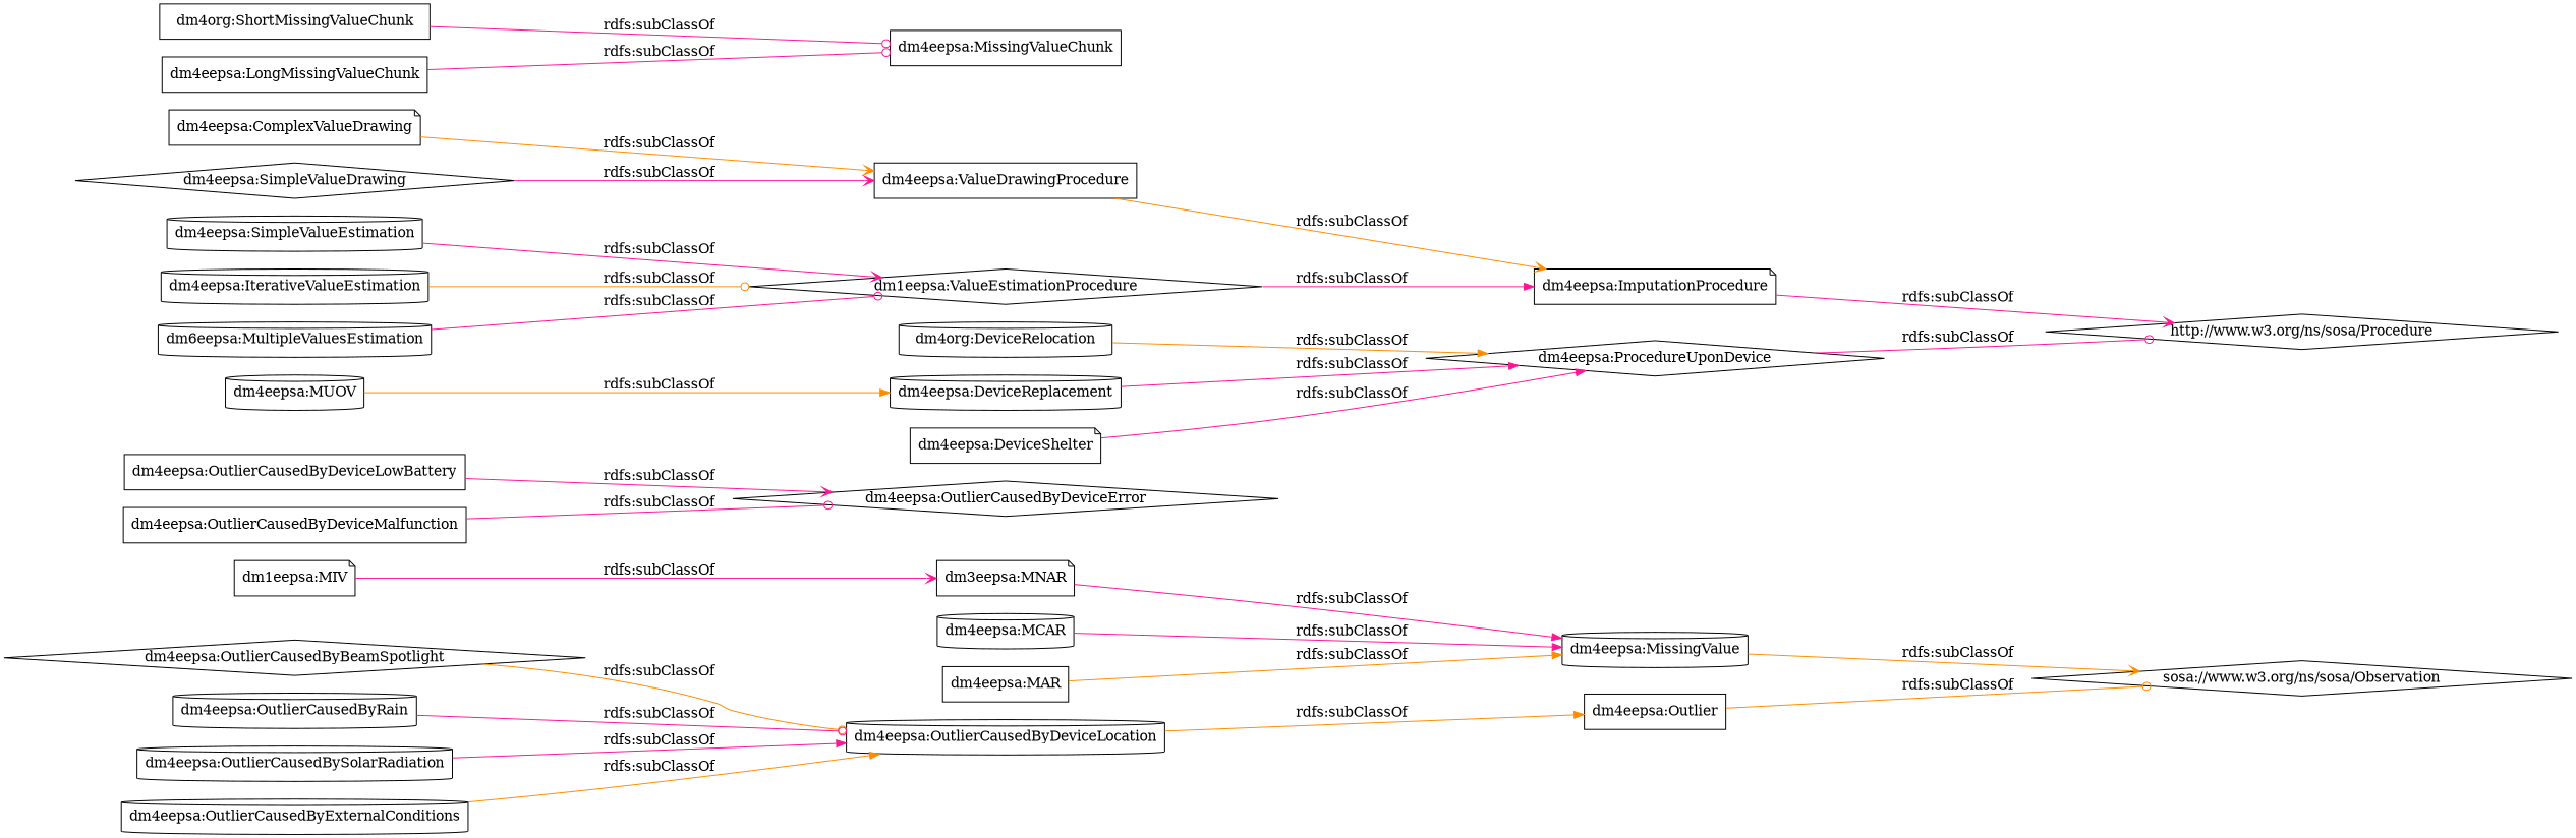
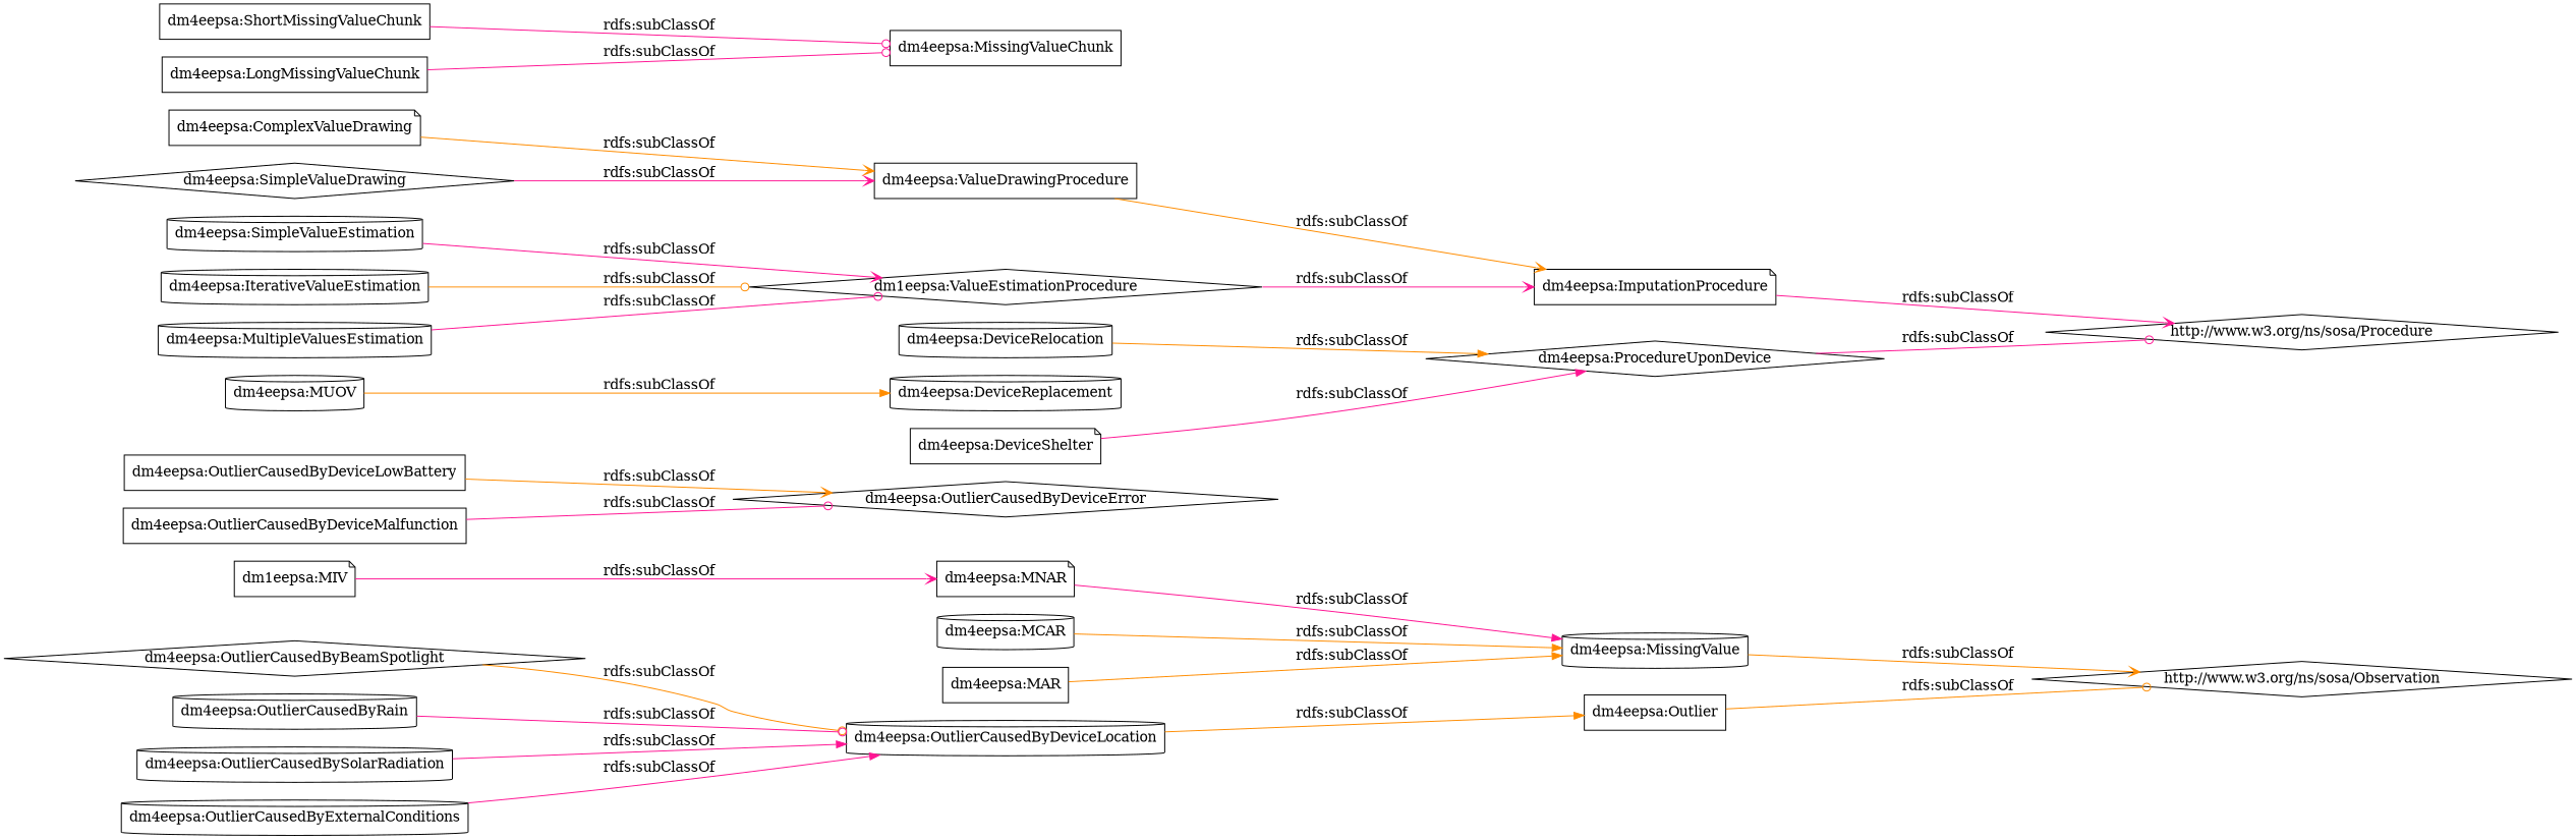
  digraph {
    rankdir=LR
    node [color=black shape=cylinder]
    edge [arrowhead=normal color=deeppink]
    "dm4eepsa:Outlier" [shape=box]
-   "http://www.w3.org/ns/sosa/Observation" [shape=diamond label="sosa://www.w3.org/ns/sosa/Observation"]
+   "http://www.w3.org/ns/sosa/Observation" [shape=diamond]
    "dm4eepsa:OutlierCausedByDeviceLowBattery" [shape=box]
    "dm4eepsa:OutlierCausedByDeviceError" [shape=diamond]
    "dm4eepsa:OutlierCausedByDeviceMalfunction" [shape=box]
    "dm4eepsa:ProcedureUponDevice" [shape=diamond]
-   "dm4eepsa:DeviceRelocation" [label="dm4org:DeviceRelocation"]
+   "dm4eepsa:DeviceRelocation"
    "http://www.w3.org/ns/sosa/Procedure" [shape=diamond]
    "dm4eepsa:ComplexValueDrawing" [shape=note]
    "dm4eepsa:ValueDrawingProcedure" [shape=box]
    "dm4eepsa:ImputationProcedure" [shape=note]
    n12 [label="dm1eepsa:ValueEstimationProcedure" shape=diamond]
    "dm4eepsa:SimpleValueEstimation"
    "dm4eepsa:SimpleValueDrawing" [shape=diamond]
    "dm4eepsa:MissingValue"
-   "dm4eepsa:MNAR" [shape=note label="dm3eepsa:MNAR"]
+   "dm4eepsa:MNAR" [shape=note]
    "dm4eepsa:MCAR"
    "dm4eepsa:IterativeValueEstimation"
    "dm4eepsa:OutlierCausedByBeamSpotlight" [shape=diamond]
    "dm4eepsa:OutlierCausedByDeviceLocation"
    n21 [label="dm1eepsa:MIV" shape=note]
-   "dm4eepsa:ShortMissingValueChunk" [shape=box label="dm4org:ShortMissingValueChunk"]
+   "dm4eepsa:ShortMissingValueChunk" [shape=box]
    "dm4eepsa:MissingValueChunk" [shape=box]
    "dm4eepsa:OutlierCausedByRain"
    "dm4eepsa:MUOV"
    "dm4eepsa:DeviceReplacement"
    "dm4eepsa:MAR" [shape=box]
    "dm4eepsa:DeviceShelter" [shape=note]
    "dm4eepsa:OutlierCausedBySolarRadiation"
    "dm4eepsa:OutlierCausedByExternalConditions"
-   "dm4eepsa:MultipleValuesEstimation" [label="dm6eepsa:MultipleValuesEstimation"]
+   "dm4eepsa:MultipleValuesEstimation"
    "dm4eepsa:LongMissingValueChunk" [shape=box]
    "dm4eepsa:Outlier" -> "http://www.w3.org/ns/sosa/Observation" [arrowhead=odot color=darkorange label="rdfs:subClassOf"]
-   "dm4eepsa:OutlierCausedByDeviceLowBattery" -> "dm4eepsa:OutlierCausedByDeviceError" [arrowhead=vee label="rdfs:subClassOf"]
+   "dm4eepsa:OutlierCausedByDeviceLowBattery" -> "dm4eepsa:OutlierCausedByDeviceError" [arrowhead=vee color=darkorange label="rdfs:subClassOf"]
    "dm4eepsa:OutlierCausedByDeviceMalfunction" -> "dm4eepsa:OutlierCausedByDeviceError" [arrowhead=odot label="rdfs:subClassOf"]
    "dm4eepsa:ProcedureUponDevice" -> "http://www.w3.org/ns/sosa/Procedure" [arrowhead=odot label="rdfs:subClassOf"]
    "dm4eepsa:DeviceRelocation" -> "dm4eepsa:ProcedureUponDevice" [color=darkorange label="rdfs:subClassOf"]
    "dm4eepsa:ComplexValueDrawing" -> "dm4eepsa:ValueDrawingProcedure" [arrowhead=vee color=darkorange label="rdfs:subClassOf"]
    "dm4eepsa:ValueDrawingProcedure" -> "dm4eepsa:ImputationProcedure" [arrowhead=vee color=darkorange label="rdfs:subClassOf"]
    "dm4eepsa:ImputationProcedure" -> "http://www.w3.org/ns/sosa/Procedure" [arrowhead=vee label="rdfs:subClassOf"]
-   n12 -> "dm4eepsa:ImputationProcedure" [label="rdfs:subClassOf"]
+   n12 -> "dm4eepsa:ImputationProcedure" [arrowhead=vee label="rdfs:subClassOf"]
    "dm4eepsa:SimpleValueEstimation" -> n12 [arrowhead=vee label="rdfs:subClassOf"]
    "dm4eepsa:SimpleValueDrawing" -> "dm4eepsa:ValueDrawingProcedure" [arrowhead=vee label="rdfs:subClassOf"]
    "dm4eepsa:MissingValue" -> "http://www.w3.org/ns/sosa/Observation" [arrowhead=vee color=darkorange label="rdfs:subClassOf"]
    "dm4eepsa:MNAR" -> "dm4eepsa:MissingValue" [label="rdfs:subClassOf"]
-   "dm4eepsa:MCAR" -> "dm4eepsa:MissingValue" [label="rdfs:subClassOf"]
+   "dm4eepsa:MCAR" -> "dm4eepsa:MissingValue" [color=darkorange label="rdfs:subClassOf"]
    "dm4eepsa:IterativeValueEstimation" -> n12 [arrowhead=odot color=darkorange label="rdfs:subClassOf"]
    "dm4eepsa:OutlierCausedByBeamSpotlight" -> "dm4eepsa:OutlierCausedByDeviceLocation" [arrowhead=odot color=darkorange label="rdfs:subClassOf"]
    "dm4eepsa:OutlierCausedByDeviceLocation" -> "dm4eepsa:Outlier" [color=darkorange label="rdfs:subClassOf"]
    n21 -> "dm4eepsa:MNAR" [arrowhead=vee label="rdfs:subClassOf"]
    "dm4eepsa:ShortMissingValueChunk" -> "dm4eepsa:MissingValueChunk" [arrowhead=odot label="rdfs:subClassOf"]
    "dm4eepsa:OutlierCausedByRain" -> "dm4eepsa:OutlierCausedByDeviceLocation" [arrowhead=odot label="rdfs:subClassOf"]
    "dm4eepsa:MUOV" -> "dm4eepsa:DeviceReplacement" [color=darkorange label="rdfs:subClassOf"]
-   "dm4eepsa:DeviceReplacement" -> "dm4eepsa:ProcedureUponDevice" [label="rdfs:subClassOf"]
    "dm4eepsa:MAR" -> "dm4eepsa:MissingValue" [color=darkorange label="rdfs:subClassOf"]
    "dm4eepsa:DeviceShelter" -> "dm4eepsa:ProcedureUponDevice" [label="rdfs:subClassOf"]
    "dm4eepsa:OutlierCausedBySolarRadiation" -> "dm4eepsa:OutlierCausedByDeviceLocation" [label="rdfs:subClassOf"]
-   "dm4eepsa:OutlierCausedByExternalConditions" -> "dm4eepsa:OutlierCausedByDeviceLocation" [color=darkorange label="rdfs:subClassOf"]
+   "dm4eepsa:OutlierCausedByExternalConditions" -> "dm4eepsa:OutlierCausedByDeviceLocation" [label="rdfs:subClassOf"]
    "dm4eepsa:MultipleValuesEstimation" -> n12 [arrowhead=odot label="rdfs:subClassOf"]
    "dm4eepsa:LongMissingValueChunk" -> "dm4eepsa:MissingValueChunk" [arrowhead=odot label="rdfs:subClassOf"]
  }
